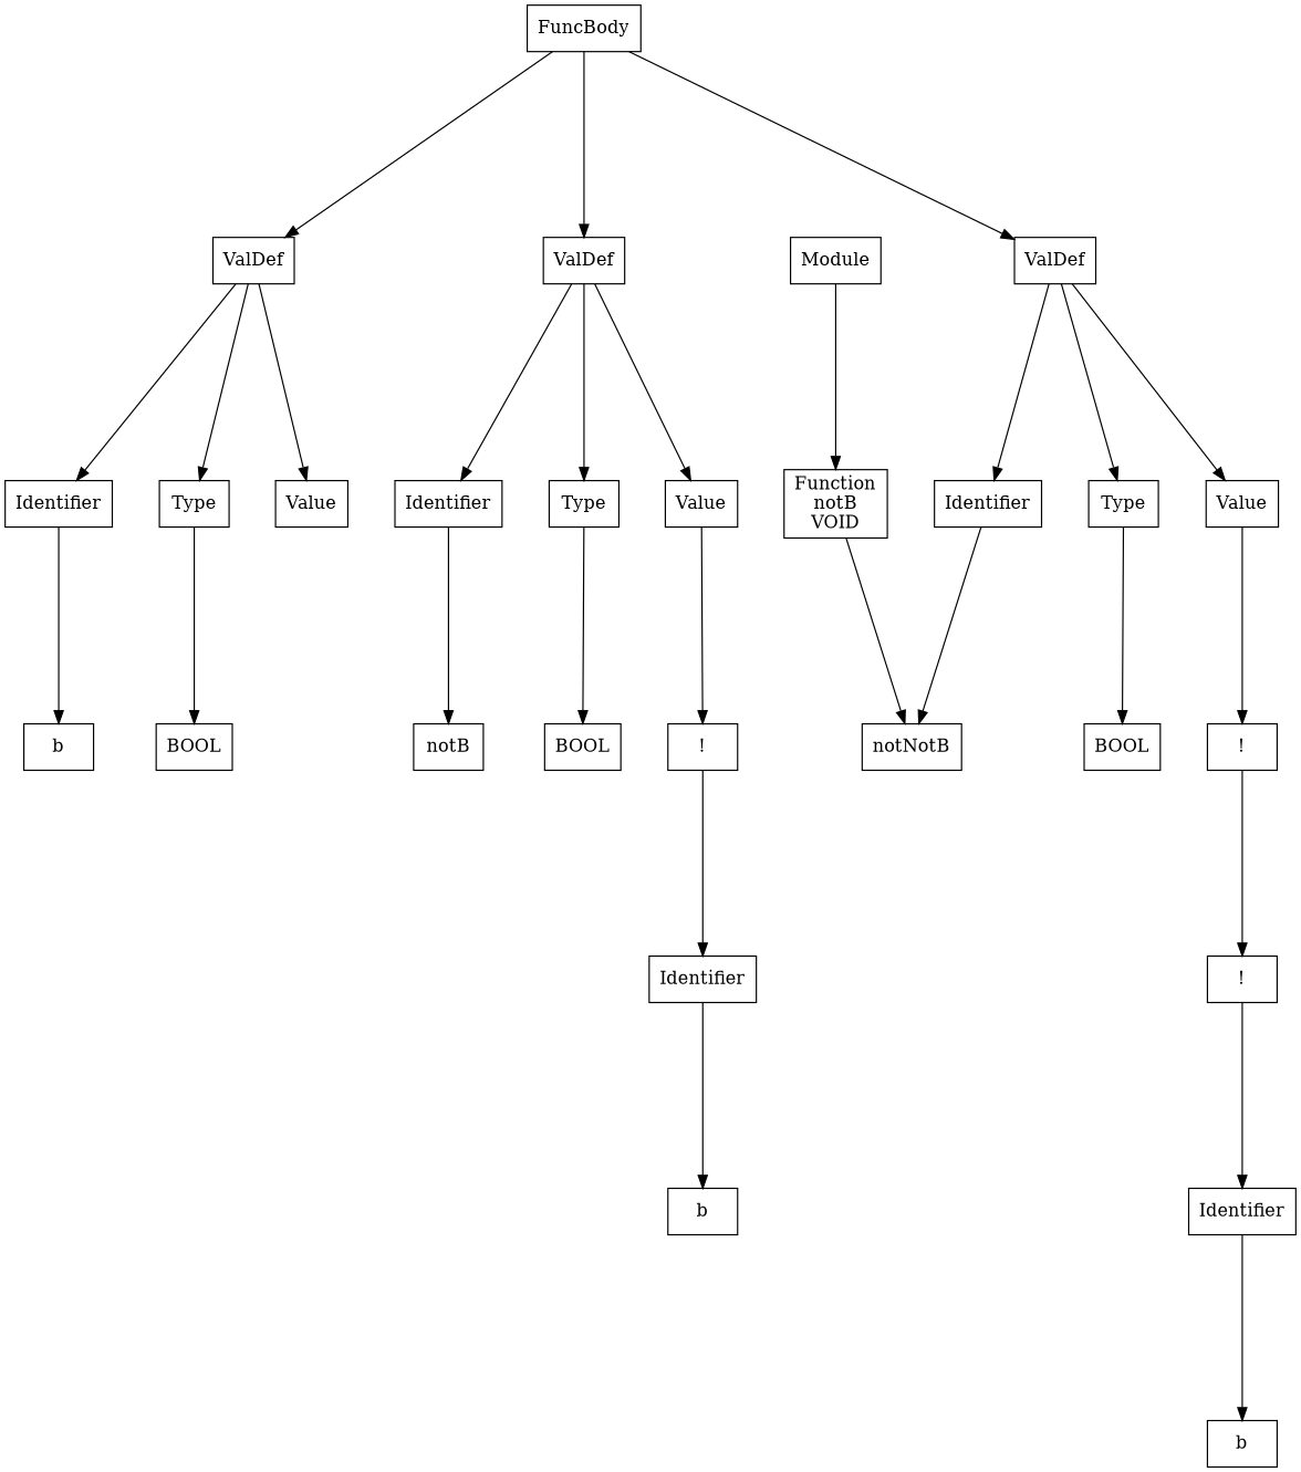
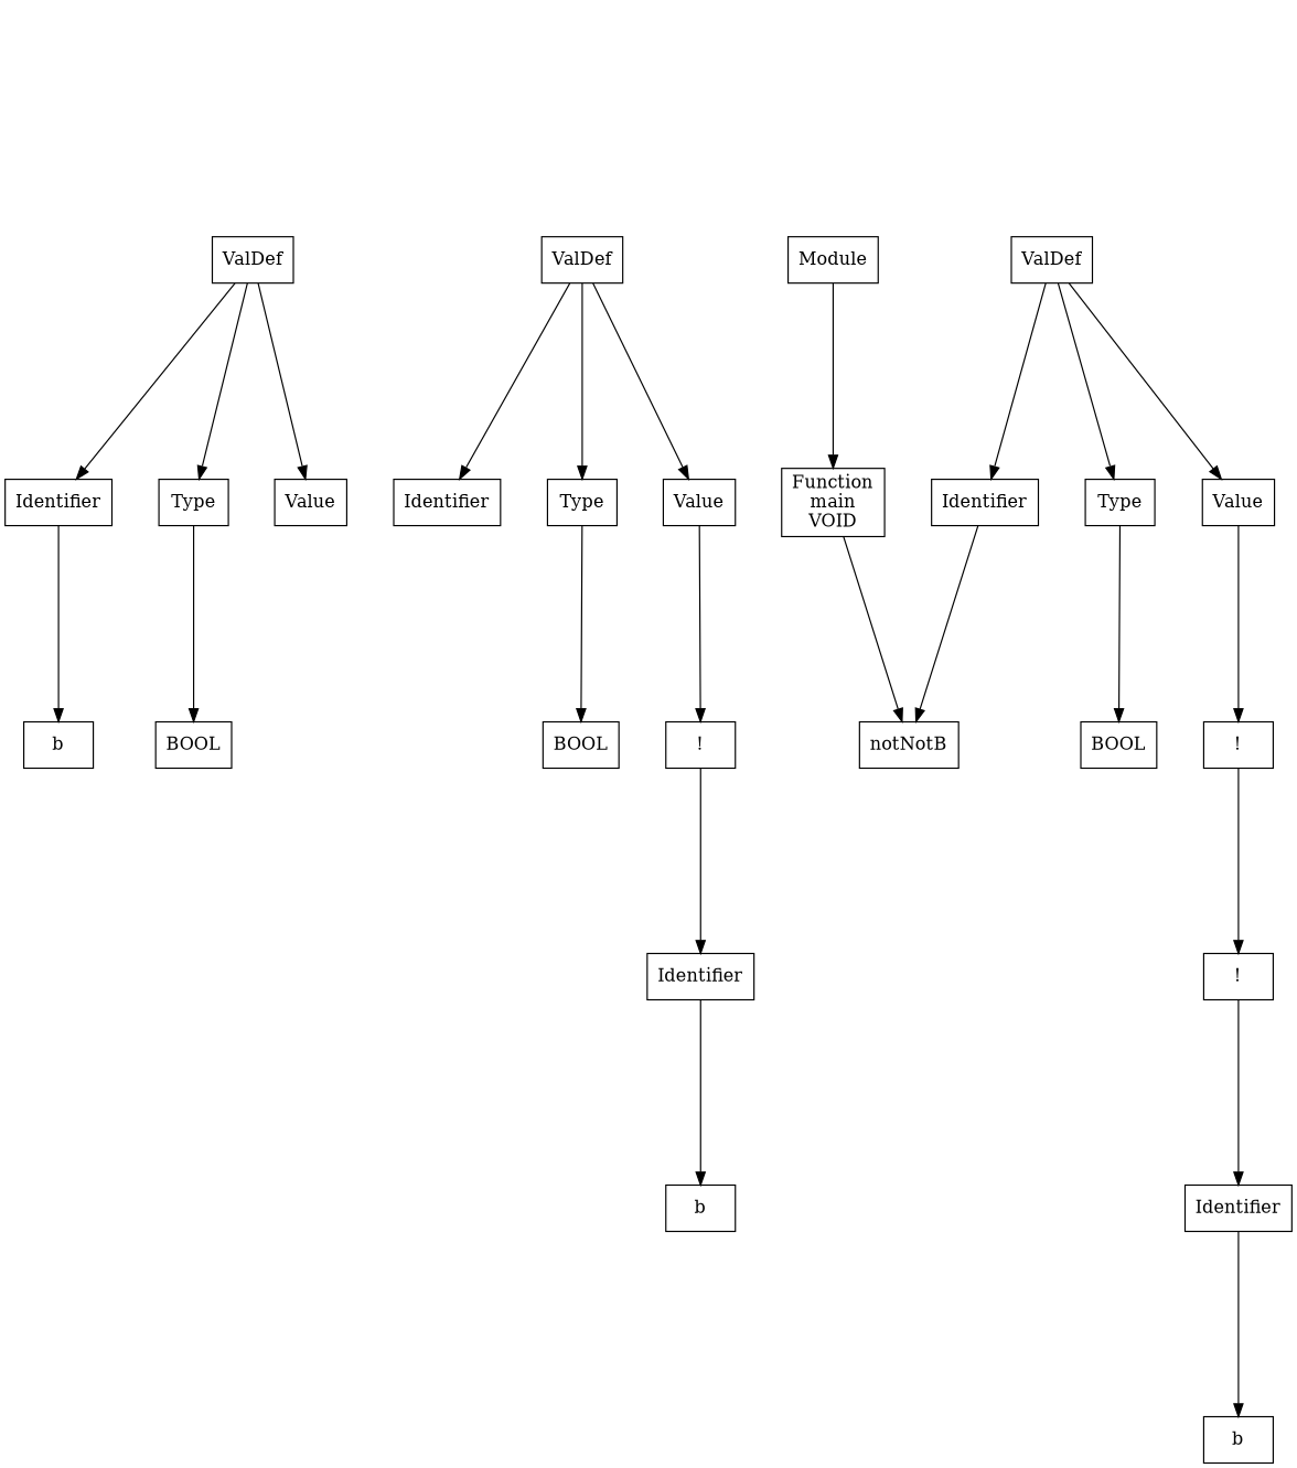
  digraph {
    nodesep=0.5
    ordering=out
    ranksep=2
    node [shape=box]
    n1 [label=Module]
-   n2 [label="Function\nnotB\nVOID"]
+   n2 [label="Function\nmain\nVOID"]
    n3 [label=notNotB]
-   n4 [label=FuncBody]
    n5 [label=ValDef]
    n6 [label=ValDef]
    n7 [label=ValDef]
    n8 [label=Identifier]
    n9 [label=Type]
    n10 [label=Value]
    n11 [label=Identifier]
    n12 [label=Type]
    n13 [label=Value]
    n14 [label=Identifier]
    n15 [label=Type]
    n16 [label=Value]
    n17 [label=b]
    n18 [label=BOOL]
-   n19 [label=notB]
    n20 [label=BOOL]
    n21 [label="!"]
    n22 [label=Identifier]
    n23 [label=b]
    n24 [label=BOOL]
    n25 [label="!"]
    n26 [label="!"]
    n27 [label=Identifier]
    n28 [label=b]
    n1 -> n2
    n2 -> n3
-   n4 -> n5
-   n4 -> n6
-   n4 -> n7
    n5 -> n8
    n5 -> n9
    n5 -> n10
    n6 -> n11
    n6 -> n12
    n6 -> n13
    n7 -> n14
    n7 -> n15
    n7 -> n16
    n8 -> n17
    n9 -> n18
-   n11 -> n19
    n12 -> n20
    n13 -> n21
    n14 -> n3
    n15 -> n24
    n16 -> n25
    n21 -> n22
    n22 -> n23
    n25 -> n26
    n26 -> n27
    n27 -> n28
  }
